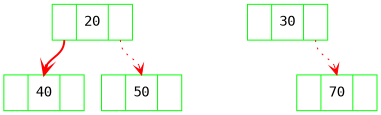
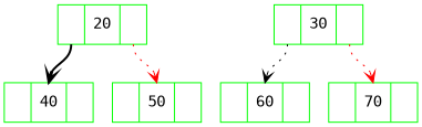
  digraph {
    fontname="DejaVu Sans Mono"
    node [color=green fontname="DejaVu Sans Mono" shape=record]
    edge [arrowhead=open arrowtail=none color=black dir=both fontname="DejaVu Sans Mono" headport=data style=dotted tailport=left]
    n1 [label="<left> | <data> 20 | <right>"]
    n2 [label="<left> | <data> 40 | <right>"]
    n3 [label="<left> | <data> 50 | <right>"]
    n4 [label="<left> | <data> 30 | <right>"]
+   n5 [label="<left> | <data> 60 | <right>"]
    n6 [label="<left> | <data> 70 | <right>"]
-   n1 -> n2 [color=red style=bold]
+   n1 -> n2 [style=bold]
    n1 -> n3 [color=red tailport=right]
+   n4 -> n5
    n4 -> n6 [color=red tailport=right]
  }
